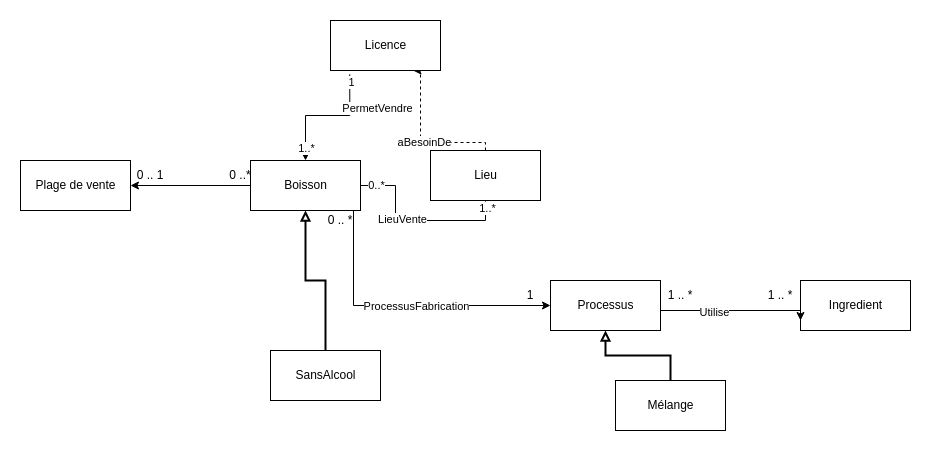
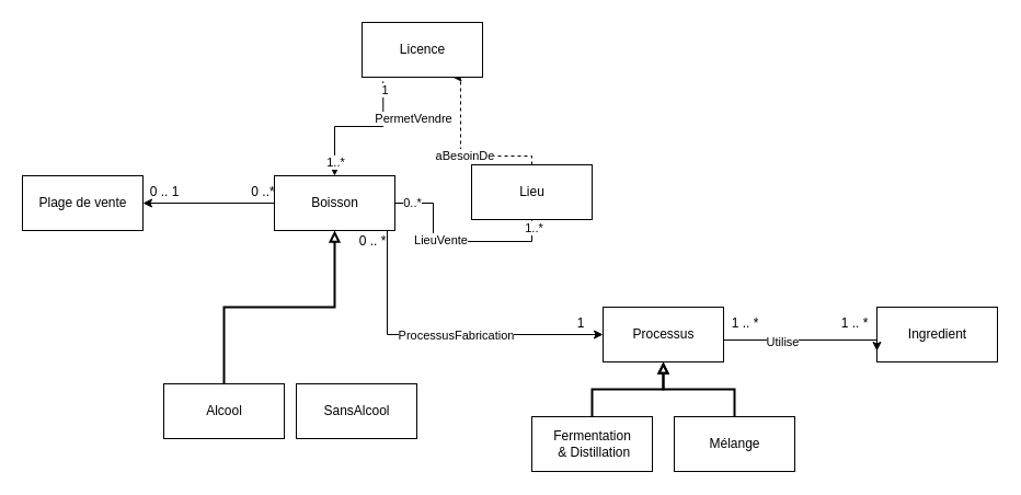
  <mxCell id="0" />
  <mxCell id="1" parent="0" />
- <mxCell id="3" style="edgeStyle=orthogonalEdgeStyle;rounded=0;orthogonalLoop=1;jettySize=auto;html=1;exitX=0.5;exitY=0;exitDx=0;exitDy=0;entryX=0.5;entryY=1;entryDx=0;entryDy=0;endArrow=block;endFill=0;strokeWidth=2;" edge="1" parent="1" source="4" target="13"><mxGeometry relative="1" as="geometry" /></mxCell>
+ <mxCell id="2" value="Alcool" style="html=1;" vertex="1" parent="1"><mxGeometry x="149" y="350" width="110" height="50" as="geometry" /></mxCell>
  <mxCell id="4" value="SansAlcool" style="html=1;" vertex="1" parent="1"><mxGeometry x="270" y="350" width="110" height="50" as="geometry" /></mxCell>
+ <mxCell id="5" style="edgeStyle=orthogonalEdgeStyle;rounded=0;orthogonalLoop=1;jettySize=auto;html=1;exitX=0.5;exitY=0;exitDx=0;exitDy=0;entryX=0.5;entryY=1;entryDx=0;entryDy=0;endArrow=block;endFill=0;strokeWidth=2;" edge="1" parent="1" source="2" target="13"><mxGeometry relative="1" as="geometry" /></mxCell>
  <mxCell id="6" style="edgeStyle=orthogonalEdgeStyle;rounded=0;orthogonalLoop=1;jettySize=auto;html=1;exitX=0.75;exitY=1;exitDx=0;exitDy=0;entryX=0;entryY=0.5;entryDx=0;entryDy=0;" edge="1" parent="1" source="13" target="17"><mxGeometry relative="1" as="geometry"><Array as="points"><mxPoint x="353" y="305" /></Array></mxGeometry></mxCell>
  <mxCell id="7" value="ProcessusFabrication" style="edgeLabel;html=1;align=center;verticalAlign=middle;resizable=0;points=[];" vertex="1" connectable="0" parent="6"><mxGeometry x="0.187" y="-2" relative="1" as="geometry"><mxPoint x="-7" y="-2" as="offset" /></mxGeometry></mxCell>
  <mxCell id="8" style="edgeStyle=orthogonalEdgeStyle;rounded=0;orthogonalLoop=1;jettySize=auto;html=1;exitX=1;exitY=0.5;exitDx=0;exitDy=0;entryX=0.5;entryY=1;entryDx=0;entryDy=0;" edge="1" parent="1" source="13" target="23"><mxGeometry relative="1" as="geometry" /></mxCell>
  <mxCell id="9" value="LieuVente" style="edgeLabel;html=1;align=center;verticalAlign=middle;resizable=0;points=[];" vertex="1" connectable="0" parent="8"><mxGeometry x="-0.247" y="-2" relative="1" as="geometry"><mxPoint x="8" as="offset" /></mxGeometry></mxCell>
  <mxCell id="10" value="0..*" style="edgeLabel;html=1;align=center;verticalAlign=middle;resizable=0;points=[];" vertex="1" connectable="0" parent="8"><mxGeometry x="-0.838" y="1" relative="1" as="geometry"><mxPoint as="offset" /></mxGeometry></mxCell>
  <mxCell id="11" value="1..*" style="edgeLabel;html=1;align=center;verticalAlign=middle;resizable=0;points=[];" vertex="1" connectable="0" parent="8"><mxGeometry x="0.61" y="1" relative="1" as="geometry"><mxPoint x="16" y="-12" as="offset" /></mxGeometry></mxCell>
  <mxCell id="12" style="edgeStyle=orthogonalEdgeStyle;rounded=0;orthogonalLoop=1;jettySize=auto;html=1;exitX=0;exitY=0.5;exitDx=0;exitDy=0;entryX=1;entryY=0.5;entryDx=0;entryDy=0;endArrow=classic;endFill=1;" edge="1" parent="1" source="13" target="18"><mxGeometry relative="1" as="geometry" /></mxCell>
  <mxCell id="13" value="Boisson" style="html=1;" vertex="1" parent="1"><mxGeometry x="250" y="160" width="110" height="50" as="geometry" /></mxCell>
  <mxCell id="14" value="Ingredient" style="html=1;" vertex="1" parent="1"><mxGeometry x="800" y="280" width="110" height="50" as="geometry" /></mxCell>
  <mxCell id="15" style="edgeStyle=orthogonalEdgeStyle;rounded=0;orthogonalLoop=1;jettySize=auto;html=1;exitX=1;exitY=0.5;exitDx=0;exitDy=0;endArrow=classic;endFill=1;" edge="1" parent="1" source="17"><mxGeometry relative="1" as="geometry"><mxPoint x="800" y="320" as="targetPoint" /><Array as="points"><mxPoint x="660" y="310" /><mxPoint x="800" y="310" /></Array></mxGeometry></mxCell>
  <mxCell id="16" value="Utilise" style="edgeLabel;html=1;align=center;verticalAlign=middle;resizable=0;points=[];" vertex="1" connectable="0" parent="15"><mxGeometry x="-0.251" y="-1" relative="1" as="geometry"><mxPoint as="offset" /></mxGeometry></mxCell>
  <mxCell id="17" value="Processus" style="html=1;" vertex="1" parent="1"><mxGeometry x="550" y="280" width="110" height="50" as="geometry" /></mxCell>
  <mxCell id="18" value="Plage de vente" style="html=1;" vertex="1" parent="1"><mxGeometry x="20" y="160" width="110" height="50" as="geometry" /></mxCell>
  <mxCell id="19" style="edgeStyle=orthogonalEdgeStyle;rounded=0;orthogonalLoop=1;jettySize=auto;html=1;exitX=0.5;exitY=0;exitDx=0;exitDy=0;entryX=0.75;entryY=1;entryDx=0;entryDy=0;dashed=1;" edge="1" parent="1" source="23" target="28"><mxGeometry relative="1" as="geometry"><Array as="points"><mxPoint x="475" y="142" /><mxPoint x="420" y="142" /><mxPoint x="420" y="100" /></Array></mxGeometry></mxCell>
  <mxCell id="20" value="aBesoinDe" style="edgeLabel;html=1;align=center;verticalAlign=middle;resizable=0;points=[];" vertex="1" connectable="0" parent="19"><mxGeometry x="-0.036" y="-3" relative="1" as="geometry"><mxPoint as="offset" /></mxGeometry></mxCell>
  <mxCell id="21" value="0 .. *" style="edgeLabel;html=1;align=center;verticalAlign=middle;resizable=0;points=[];" vertex="1" connectable="0" parent="19"><mxGeometry x="-0.83" y="1" relative="1" as="geometry"><mxPoint x="6" y="15" as="offset" /></mxGeometry></mxCell>
  <mxCell id="22" value="1" style="edgeLabel;html=1;align=center;verticalAlign=middle;resizable=0;points=[];" vertex="1" connectable="0" parent="19"><mxGeometry x="0.893" y="-2" relative="1" as="geometry"><mxPoint x="-6" y="-10" as="offset" /></mxGeometry></mxCell>
  <mxCell id="23" value="Lieu" style="html=1;" vertex="1" parent="1"><mxGeometry x="430" y="150" width="110" height="50" as="geometry" /></mxCell>
  <mxCell id="24" style="edgeStyle=orthogonalEdgeStyle;rounded=0;orthogonalLoop=1;jettySize=auto;html=1;exitX=0.175;exitY=1.076;exitDx=0;exitDy=0;entryX=0.5;entryY=0;entryDx=0;entryDy=0;exitPerimeter=0;" edge="1" parent="1" source="28" target="13"><mxGeometry relative="1" as="geometry" /></mxCell>
  <mxCell id="25" value="PermetVendre" style="edgeLabel;html=1;align=center;verticalAlign=middle;resizable=0;points=[];" vertex="1" connectable="0" parent="24"><mxGeometry x="-0.516" relative="1" as="geometry"><mxPoint x="27" y="2" as="offset" /></mxGeometry></mxCell>
  <mxCell id="26" value="1" style="edgeLabel;html=1;align=center;verticalAlign=middle;resizable=0;points=[];" vertex="1" connectable="0" parent="24"><mxGeometry x="-0.883" y="1" relative="1" as="geometry"><mxPoint as="offset" /></mxGeometry></mxCell>
  <mxCell id="27" value="1..*" style="edgeLabel;html=1;align=center;verticalAlign=middle;resizable=0;points=[];" vertex="1" connectable="0" parent="24"><mxGeometry x="0.802" relative="1" as="geometry"><mxPoint as="offset" /></mxGeometry></mxCell>
  <mxCell id="28" value="Licence" style="html=1;" vertex="1" parent="1"><mxGeometry x="330" y="20" width="110" height="50" as="geometry" /></mxCell>
+ <mxCell id="29" style="edgeStyle=orthogonalEdgeStyle;rounded=0;orthogonalLoop=1;jettySize=auto;html=1;exitX=0.5;exitY=0;exitDx=0;exitDy=0;entryX=0.5;entryY=1;entryDx=0;entryDy=0;endArrow=block;endFill=0;strokeWidth=2;" edge="1" parent="1" source="30" target="17"><mxGeometry relative="1" as="geometry" /></mxCell>
+ <mxCell id="30" value="Fermentation&lt;br&gt;&amp;nbsp;&amp;amp; Distillation" style="html=1;" vertex="1" parent="1"><mxGeometry x="485" y="380" width="110" height="50" as="geometry" /></mxCell>
  <mxCell id="31" style="edgeStyle=orthogonalEdgeStyle;rounded=0;orthogonalLoop=1;jettySize=auto;html=1;exitX=0.5;exitY=0;exitDx=0;exitDy=0;entryX=0.5;entryY=1;entryDx=0;entryDy=0;endArrow=block;endFill=0;strokeWidth=2;" edge="1" parent="1" source="32" target="17"><mxGeometry relative="1" as="geometry" /></mxCell>
  <mxCell id="32" value="Mélange" style="html=1;" vertex="1" parent="1"><mxGeometry x="615" y="380" width="110" height="50" as="geometry" /></mxCell>
  <mxCell id="33" value="0 .. 1" style="text;html=1;strokeColor=none;fillColor=none;align=center;verticalAlign=middle;whiteSpace=wrap;rounded=0;" vertex="1" parent="1"><mxGeometry x="120" y="160" width="60" height="30" as="geometry" /></mxCell>
  <mxCell id="34" value="0 ..*" style="text;html=1;strokeColor=none;fillColor=none;align=center;verticalAlign=middle;whiteSpace=wrap;rounded=0;" vertex="1" parent="1"><mxGeometry x="210" y="160" width="60" height="30" as="geometry" /></mxCell>
  <mxCell id="35" value="1" style="text;html=1;strokeColor=none;fillColor=none;align=center;verticalAlign=middle;whiteSpace=wrap;rounded=0;" vertex="1" parent="1"><mxGeometry x="500" y="280" width="60" height="30" as="geometry" /></mxCell>
  <mxCell id="36" value="0 .. *" style="text;html=1;strokeColor=none;fillColor=none;align=center;verticalAlign=middle;whiteSpace=wrap;rounded=0;" vertex="1" parent="1"><mxGeometry x="300" y="180" width="80" height="80" as="geometry" /></mxCell>
  <mxCell id="37" value="1 .. *" style="text;html=1;strokeColor=none;fillColor=none;align=center;verticalAlign=middle;whiteSpace=wrap;rounded=0;" vertex="1" parent="1"><mxGeometry x="750" y="280" width="60" height="30" as="geometry" /></mxCell>
  <mxCell id="38" value="1 .. *" style="text;html=1;strokeColor=none;fillColor=none;align=center;verticalAlign=middle;whiteSpace=wrap;rounded=0;" vertex="1" parent="1"><mxGeometry x="650" y="280" width="60" height="30" as="geometry" /></mxCell>
